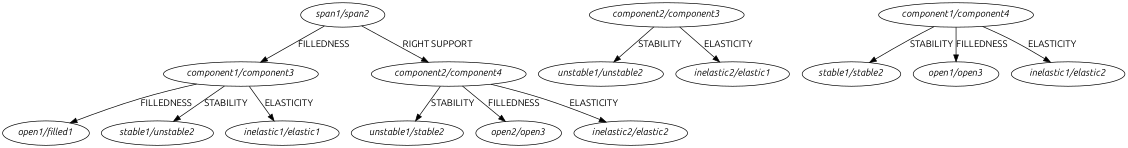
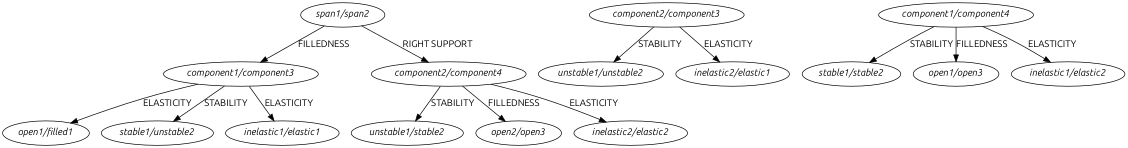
  digraph {
    fontname=Ubuntu
    node [fontname=Ubuntu]
    edge [fontname=Ubuntu]
    n1 [height=0.5 label=<<i>open1/filled1</i>> width=1.6499]
    n2 [height=0.5 label=<<i>component2/component3</i>> width=2.9297]
    n3 [height=0.5 label=<<i>unstable1/unstable2</i>> width=2.395]
    n4 [height=0.5 label=<<i>inelastic2/elastic1</i>> width=2.1437]
    n5 [height=0.5 label=<<i>stable1/unstable2</i>> width=2.1207]
    n6 [height=0.5 label=<<i>component1/component4</i>> width=2.9297]
    n7 [height=0.5 label=<<i>stable1/stable2</i>> width=1.8464]
    n8 [height=0.5 label=<<i>open1/open3</i>> width=1.6499]
    n9 [height=0.5 label=<<i>inelastic1/elastic2</i>> width=2.1437]
    n10 [height=0.5 label=<<i>component1/component3</i>> width=2.9297]
    n11 [height=0.5 label=<<i>inelastic1/elastic1</i>> width=2.1437]
    n12 [height=0.5 label=<<i>unstable1/stable2</i>> width=2.1207]
    n13 [height=0.5 label=<<i>component2/component4</i>> width=2.9297]
    n14 [height=0.5 label=<<i>open2/open3</i>> width=1.6499]
    n15 [height=0.5 label=<<i>inelastic2/elastic2</i>> width=2.1437]
    n16 [height=0.5 label=<<i>span1/span2</i>> width=1.6409]
    n2 -> n3 [label=STABILITY]
    n2 -> n4 [label=ELASTICITY]
    n6 -> n7 [label=STABILITY]
    n6 -> n8 [label=FILLEDNESS]
    n6 -> n9 [label=ELASTICITY]
-   n10 -> n1 [label=FILLEDNESS]
+   n10 -> n1 [label=ELASTICITY]
    n10 -> n5 [label=STABILITY]
    n10 -> n11 [label=ELASTICITY]
    n13 -> n12 [label=STABILITY]
    n13 -> n14 [label=FILLEDNESS]
    n13 -> n15 [label=ELASTICITY]
    n16 -> n10 [label=FILLEDNESS]
    n16 -> n13 [label="RIGHT SUPPORT"]
  }
